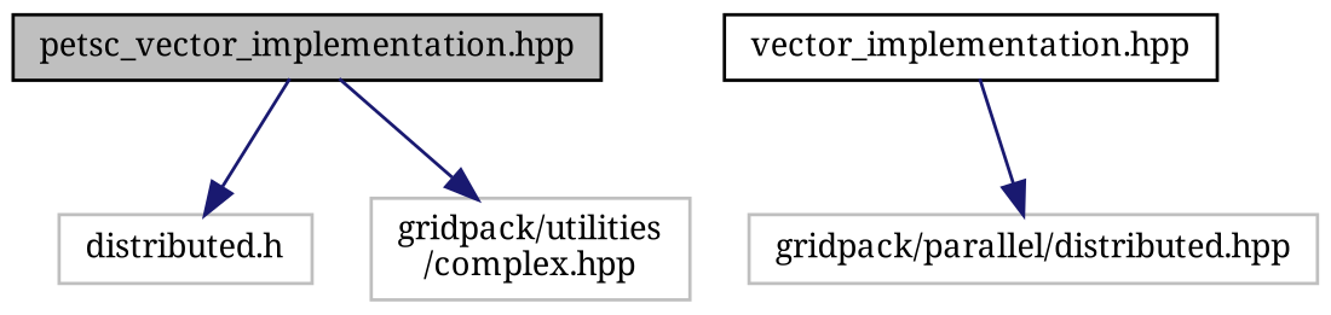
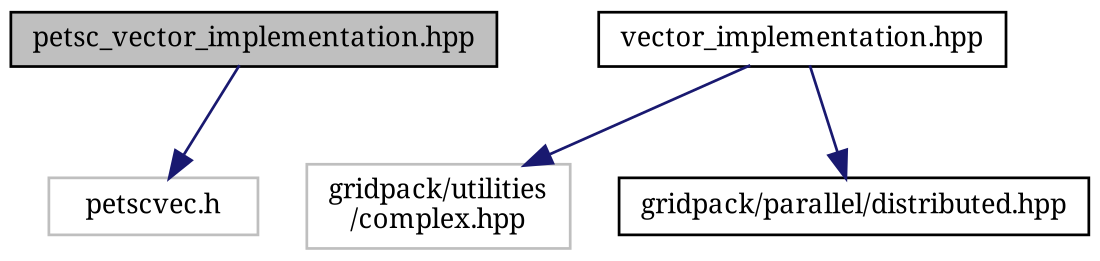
  digraph {
    fontname="Noto Serif"
    node [color=grey75 fillcolor=white fontname="Noto Serif" fontsize=10 shape=record style=filled]
    edge [color=midnightblue fontname="Noto Serif" fontsize=10 labelfontname=Helvetica labelfontsize=10 style=solid]
    n1 [color=black fillcolor=grey75 fontcolor=black height=0.2 label="petsc_vector_implementation.hpp" width=0.4]
-   n2 [height=0.2 label="distributed.h" width=0.4]
+   n2 [height=0.2 label="petscvec.h" width=0.4]
    n3 [color=black height=0.2 label="vector_implementation.hpp" width=0.4]
-   n4 [height=0.2 label="gridpack/parallel/distributed.hpp" width=0.4]
+   n4 [color=black height=0.2 label="gridpack/parallel/distributed.hpp" width=0.4]
    n5 [height=0.2 label="gridpack/utilities\l/complex.hpp" width=0.4]
    n1 -> n2
    n3 -> n4
-   n1 -> n5
+   n3 -> n5
  }
